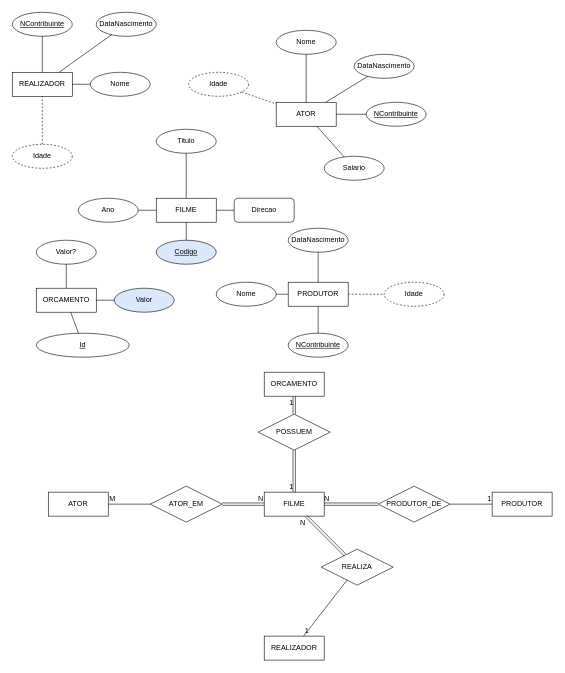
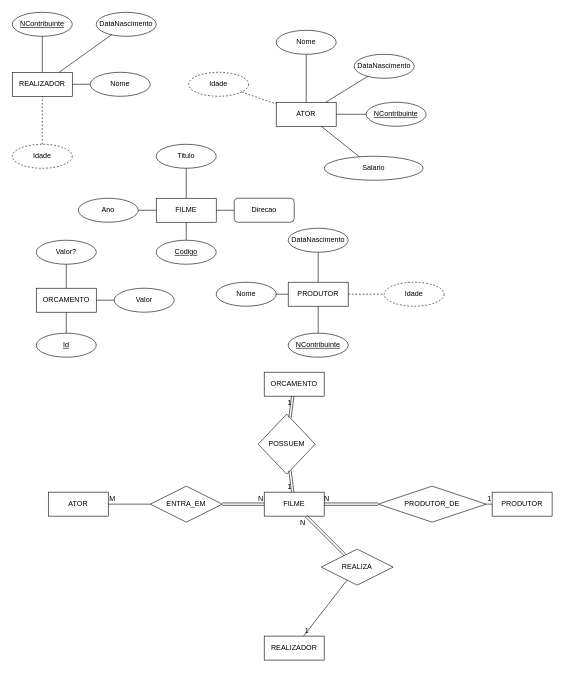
  <mxCell id="0" />
  <mxCell id="1" parent="0" />
  <mxCell id="2" value="FILME" style="whiteSpace=wrap;html=1;align=center;" vertex="1" parent="1"><mxGeometry x="260" y="330" width="100" height="40" as="geometry" /></mxCell>
  <mxCell id="3" value="ATOR" style="whiteSpace=wrap;html=1;align=center;" vertex="1" parent="1"><mxGeometry x="460" y="170" width="100" height="40" as="geometry" /></mxCell>
  <mxCell id="4" value="REALIZADOR" style="whiteSpace=wrap;html=1;align=center;" vertex="1" parent="1"><mxGeometry x="20" y="120" width="100" height="40" as="geometry" /></mxCell>
  <mxCell id="5" value="ORCAMENTO" style="whiteSpace=wrap;html=1;align=center;" vertex="1" parent="1"><mxGeometry x="60" y="480" width="100" height="40" as="geometry" /></mxCell>
  <mxCell id="6" value="PRODUTOR" style="whiteSpace=wrap;html=1;align=center;" vertex="1" parent="1"><mxGeometry x="480" y="470" width="100" height="40" as="geometry" /></mxCell>
- <mxCell id="7" value="Codigo" style="ellipse;whiteSpace=wrap;html=1;align=center;fontStyle=4;fillColor=#dae8fc;" vertex="1" parent="1"><mxGeometry x="260" y="400" width="100" height="40" as="geometry" /></mxCell>
+ <mxCell id="7" value="Codigo" style="ellipse;whiteSpace=wrap;html=1;align=center;fontStyle=4;" vertex="1" parent="1"><mxGeometry x="260" y="400" width="100" height="40" as="geometry" /></mxCell>
  <mxCell id="8" value="" style="endArrow=none;html=1;rounded=0;" edge="1" parent="1" source="7" target="2"><mxGeometry relative="1" as="geometry"><mxPoint x="230" y="360" as="sourcePoint" /><mxPoint x="390" y="360" as="targetPoint" /></mxGeometry></mxCell>
- <mxCell id="9" value="Titulo" style="ellipse;whiteSpace=wrap;html=1;align=center;" vertex="1" parent="1"><mxGeometry x="260" y="215" width="100" height="40" as="geometry" /></mxCell>
+ <mxCell id="9" value="Titulo" style="ellipse;whiteSpace=wrap;html=1;align=center;" vertex="1" parent="1"><mxGeometry x="260" y="240" width="100" height="40" as="geometry" /></mxCell>
  <mxCell id="10" value="" style="endArrow=none;html=1;rounded=0;" edge="1" parent="1" source="2" target="9"><mxGeometry relative="1" as="geometry"><mxPoint x="230" y="360" as="sourcePoint" /><mxPoint x="390" y="360" as="targetPoint" /></mxGeometry></mxCell>
  <mxCell id="11" value="Ano" style="ellipse;whiteSpace=wrap;html=1;align=center;" vertex="1" parent="1"><mxGeometry x="130" y="330" width="100" height="40" as="geometry" /></mxCell>
  <mxCell id="12" value="" style="endArrow=none;html=1;rounded=0;" edge="1" parent="1" source="11" target="2"><mxGeometry relative="1" as="geometry"><mxPoint x="230" y="360" as="sourcePoint" /><mxPoint x="390" y="360" as="targetPoint" /></mxGeometry></mxCell>
  <mxCell id="13" value="Direcao" style="whiteSpace=wrap;html=1;align=center;rounded=1;" vertex="1" parent="1"><mxGeometry x="390" y="330" width="100" height="40" as="geometry" /></mxCell>
  <mxCell id="14" value="" style="endArrow=none;html=1;rounded=0;" edge="1" parent="1" source="2" target="13"><mxGeometry relative="1" as="geometry"><mxPoint x="230" y="360" as="sourcePoint" /><mxPoint x="390" y="360" as="targetPoint" /></mxGeometry></mxCell>
  <mxCell id="15" value="NContribui&lt;span style=&quot;background-color: initial;&quot;&gt;nte&lt;/span&gt;" style="ellipse;whiteSpace=wrap;html=1;align=center;fontStyle=4;" vertex="1" parent="1"><mxGeometry x="480" y="555" width="100" height="40" as="geometry" /></mxCell>
  <mxCell id="16" value="NContribui&lt;span style=&quot;background-color: initial;&quot;&gt;nte&lt;/span&gt;" style="ellipse;whiteSpace=wrap;html=1;align=center;fontStyle=4;" vertex="1" parent="1"><mxGeometry x="610" y="170" width="100" height="40" as="geometry" /></mxCell>
  <mxCell id="17" value="NContribui&lt;span style=&quot;background-color: initial;&quot;&gt;nte&lt;/span&gt;" style="ellipse;whiteSpace=wrap;html=1;align=center;fontStyle=4;" vertex="1" parent="1"><mxGeometry x="20" y="20" width="100" height="40" as="geometry" /></mxCell>
  <mxCell id="18" value="" style="endArrow=none;html=1;rounded=0;" edge="1" parent="1" source="4" target="17"><mxGeometry relative="1" as="geometry"><mxPoint x="270" y="290" as="sourcePoint" /><mxPoint x="430" y="290" as="targetPoint" /></mxGeometry></mxCell>
  <mxCell id="19" value="" style="endArrow=none;html=1;rounded=0;" edge="1" parent="1" source="3" target="16"><mxGeometry relative="1" as="geometry"><mxPoint x="290" y="410" as="sourcePoint" /><mxPoint x="450" y="410" as="targetPoint" /></mxGeometry></mxCell>
  <mxCell id="20" value="" style="endArrow=none;html=1;rounded=0;" edge="1" parent="1" source="15" target="6"><mxGeometry relative="1" as="geometry"><mxPoint x="290" y="410" as="sourcePoint" /><mxPoint x="450" y="410" as="targetPoint" /></mxGeometry></mxCell>
- <mxCell id="21" value="Id" style="ellipse;whiteSpace=wrap;html=1;align=center;fontStyle=4;" vertex="1" parent="1"><mxGeometry x="60" y="555" width="155" height="40" as="geometry" /></mxCell>
+ <mxCell id="21" value="Id" style="ellipse;whiteSpace=wrap;html=1;align=center;fontStyle=4;" vertex="1" parent="1"><mxGeometry x="60" y="555" width="100" height="40" as="geometry" /></mxCell>
  <mxCell id="22" value="" style="endArrow=none;html=1;rounded=0;" edge="1" parent="1" source="5" target="21"><mxGeometry relative="1" as="geometry"><mxPoint x="290" y="410" as="sourcePoint" /><mxPoint x="450" y="410" as="targetPoint" /></mxGeometry></mxCell>
- <mxCell id="23" value="Valor" style="ellipse;whiteSpace=wrap;html=1;align=center;fillColor=#dae8fc;" vertex="1" parent="1"><mxGeometry x="190" y="480" width="100" height="40" as="geometry" /></mxCell>
+ <mxCell id="23" value="Valor" style="ellipse;whiteSpace=wrap;html=1;align=center;" vertex="1" parent="1"><mxGeometry x="190" y="480" width="100" height="40" as="geometry" /></mxCell>
  <mxCell id="24" value="Valor?" style="ellipse;whiteSpace=wrap;html=1;align=center;" vertex="1" parent="1"><mxGeometry x="60" y="400" width="100" height="40" as="geometry" /></mxCell>
  <mxCell id="25" value="" style="endArrow=none;html=1;rounded=0;" edge="1" parent="1" source="24" target="5"><mxGeometry relative="1" as="geometry"><mxPoint x="290" y="410" as="sourcePoint" /><mxPoint x="450" y="410" as="targetPoint" /></mxGeometry></mxCell>
  <mxCell id="26" value="" style="endArrow=none;html=1;rounded=0;" edge="1" parent="1" source="5" target="23"><mxGeometry relative="1" as="geometry"><mxPoint x="290" y="410" as="sourcePoint" /><mxPoint x="450" y="410" as="targetPoint" /></mxGeometry></mxCell>
  <mxCell id="27" value="Nome" style="ellipse;whiteSpace=wrap;html=1;align=center;" vertex="1" parent="1"><mxGeometry x="360" y="470" width="100" height="40" as="geometry" /></mxCell>
  <mxCell id="28" value="Nome" style="ellipse;whiteSpace=wrap;html=1;align=center;" vertex="1" parent="1"><mxGeometry x="460" y="50" width="100" height="40" as="geometry" /></mxCell>
  <mxCell id="29" value="Nome" style="ellipse;whiteSpace=wrap;html=1;align=center;" vertex="1" parent="1"><mxGeometry x="150" y="120" width="100" height="40" as="geometry" /></mxCell>
  <mxCell id="30" value="" style="endArrow=none;html=1;rounded=0;" edge="1" parent="1" source="4" target="29"><mxGeometry relative="1" as="geometry"><mxPoint x="290" y="410" as="sourcePoint" /><mxPoint x="450" y="410" as="targetPoint" /></mxGeometry></mxCell>
  <mxCell id="31" value="" style="endArrow=none;html=1;rounded=0;" edge="1" parent="1" source="28" target="3"><mxGeometry relative="1" as="geometry"><mxPoint x="290" y="410" as="sourcePoint" /><mxPoint x="450" y="410" as="targetPoint" /></mxGeometry></mxCell>
  <mxCell id="32" value="DataNascimento" style="ellipse;whiteSpace=wrap;html=1;align=center;" vertex="1" parent="1"><mxGeometry x="480" y="380" width="100" height="40" as="geometry" /></mxCell>
  <mxCell id="33" value="Idade" style="ellipse;whiteSpace=wrap;html=1;align=center;dashed=1;" vertex="1" parent="1"><mxGeometry x="640" y="470" width="100" height="40" as="geometry" /></mxCell>
  <mxCell id="34" value="Idade" style="ellipse;whiteSpace=wrap;html=1;align=center;dashed=1;" vertex="1" parent="1"><mxGeometry x="314" y="120" width="100" height="40" as="geometry" /></mxCell>
  <mxCell id="35" value="Idade" style="ellipse;whiteSpace=wrap;html=1;align=center;dashed=1;" vertex="1" parent="1"><mxGeometry x="20" y="240" width="100" height="40" as="geometry" /></mxCell>
  <mxCell id="36" value="DataNascimento" style="ellipse;whiteSpace=wrap;html=1;align=center;" vertex="1" parent="1"><mxGeometry x="590" y="90" width="100" height="40" as="geometry" /></mxCell>
  <mxCell id="37" value="DataNascimento" style="ellipse;whiteSpace=wrap;html=1;align=center;" vertex="1" parent="1"><mxGeometry x="160" y="20" width="100" height="40" as="geometry" /></mxCell>
  <mxCell id="38" value="" style="endArrow=none;html=1;rounded=0;" edge="1" parent="1" source="6" target="32"><mxGeometry relative="1" as="geometry"><mxPoint x="290" y="410" as="sourcePoint" /><mxPoint x="450" y="410" as="targetPoint" /></mxGeometry></mxCell>
  <mxCell id="39" value="" style="endArrow=none;html=1;rounded=0;" edge="1" parent="1" source="27" target="6"><mxGeometry relative="1" as="geometry"><mxPoint x="290" y="410" as="sourcePoint" /><mxPoint x="450" y="410" as="targetPoint" /></mxGeometry></mxCell>
  <mxCell id="40" value="" style="endArrow=none;html=1;rounded=0;dashed=1;" edge="1" parent="1" source="6" target="33"><mxGeometry relative="1" as="geometry"><mxPoint x="290" y="410" as="sourcePoint" /><mxPoint x="450" y="410" as="targetPoint" /></mxGeometry></mxCell>
  <mxCell id="41" value="" style="endArrow=none;html=1;rounded=0;" edge="1" parent="1" source="4" target="37"><mxGeometry relative="1" as="geometry"><mxPoint x="290" y="410" as="sourcePoint" /><mxPoint x="450" y="410" as="targetPoint" /></mxGeometry></mxCell>
  <mxCell id="42" value="" style="endArrow=none;html=1;rounded=0;dashed=1;" edge="1" parent="1" source="35" target="4"><mxGeometry relative="1" as="geometry"><mxPoint x="290" y="410" as="sourcePoint" /><mxPoint x="450" y="410" as="targetPoint" /></mxGeometry></mxCell>
  <mxCell id="43" value="" style="endArrow=none;html=1;rounded=0;dashed=1;" edge="1" parent="1" source="34" target="3"><mxGeometry relative="1" as="geometry"><mxPoint x="290" y="410" as="sourcePoint" /><mxPoint x="450" y="410" as="targetPoint" /></mxGeometry></mxCell>
  <mxCell id="44" value="" style="endArrow=none;html=1;rounded=0;" edge="1" parent="1" source="3" target="36"><mxGeometry relative="1" as="geometry"><mxPoint x="290" y="410" as="sourcePoint" /><mxPoint x="450" y="410" as="targetPoint" /></mxGeometry></mxCell>
- <mxCell id="45" value="Salario" style="ellipse;whiteSpace=wrap;html=1;align=center;" vertex="1" parent="1"><mxGeometry x="540" y="260" width="100" height="40" as="geometry" /></mxCell>
+ <mxCell id="45" value="Salario" style="ellipse;whiteSpace=wrap;html=1;align=center;" vertex="1" parent="1"><mxGeometry x="540" y="260" width="165" height="40" as="geometry" /></mxCell>
  <mxCell id="46" value="" style="endArrow=none;html=1;rounded=0;" edge="1" parent="1" source="3" target="45"><mxGeometry relative="1" as="geometry"><mxPoint x="290" y="410" as="sourcePoint" /><mxPoint x="450" y="410" as="targetPoint" /></mxGeometry></mxCell>
- <mxCell id="47" value="ATOR_EM" style="shape=rhombus;perimeter=rhombusPerimeter;whiteSpace=wrap;html=1;align=center;" vertex="1" parent="1"><mxGeometry x="250" y="810" width="120" height="60" as="geometry" /></mxCell>
+ <mxCell id="47" value="ENTRA_EM" style="shape=rhombus;perimeter=rhombusPerimeter;whiteSpace=wrap;html=1;align=center;" vertex="1" parent="1"><mxGeometry x="250" y="810" width="120" height="60" as="geometry" /></mxCell>
  <mxCell id="48" value="ATOR" style="whiteSpace=wrap;html=1;align=center;" vertex="1" parent="1"><mxGeometry x="80" y="820" width="100" height="40" as="geometry" /></mxCell>
  <mxCell id="49" value="FILME" style="whiteSpace=wrap;html=1;align=center;" vertex="1" parent="1"><mxGeometry x="440" y="820" width="100" height="40" as="geometry" /></mxCell>
  <mxCell id="50" value="" style="shape=link;html=1;rounded=0;" edge="1" parent="1" source="47" target="49"><mxGeometry relative="1" as="geometry"><mxPoint x="290" y="810" as="sourcePoint" /><mxPoint x="450" y="810" as="targetPoint" /></mxGeometry></mxCell>
  <mxCell id="51" value="N" style="resizable=0;html=1;whiteSpace=wrap;align=right;verticalAlign=bottom;" connectable="0" vertex="1" parent="50"><mxGeometry x="1" relative="1" as="geometry" /></mxCell>
  <mxCell id="52" value="" style="endArrow=none;html=1;rounded=0;" edge="1" parent="1" source="48" target="47"><mxGeometry relative="1" as="geometry"><mxPoint x="290" y="810" as="sourcePoint" /><mxPoint x="450" y="810" as="targetPoint" /></mxGeometry></mxCell>
  <mxCell id="53" value="M" style="resizable=0;html=1;whiteSpace=wrap;align=left;verticalAlign=bottom;" connectable="0" vertex="1" parent="52"><mxGeometry x="-1" relative="1" as="geometry" /></mxCell>
  <mxCell id="54" value="REALIZA" style="shape=rhombus;perimeter=rhombusPerimeter;whiteSpace=wrap;html=1;align=center;" vertex="1" parent="1"><mxGeometry x="535" y="915" width="120" height="60" as="geometry" /></mxCell>
  <mxCell id="55" value="REALIZADOR" style="whiteSpace=wrap;html=1;align=center;" vertex="1" parent="1"><mxGeometry x="440" y="1060" width="100" height="40" as="geometry" /></mxCell>
  <mxCell id="56" value="" style="endArrow=none;html=1;rounded=0;" edge="1" parent="1" source="55" target="54"><mxGeometry relative="1" as="geometry"><mxPoint x="290" y="960" as="sourcePoint" /><mxPoint x="450" y="960" as="targetPoint" /></mxGeometry></mxCell>
  <mxCell id="57" value="1" style="resizable=0;html=1;whiteSpace=wrap;align=left;verticalAlign=bottom;" connectable="0" vertex="1" parent="56"><mxGeometry x="-1" relative="1" as="geometry" /></mxCell>
  <mxCell id="58" value="" style="shape=link;html=1;rounded=0;" edge="1" parent="1" source="54" target="49"><mxGeometry relative="1" as="geometry"><mxPoint x="290" y="810" as="sourcePoint" /><mxPoint x="450" y="810" as="targetPoint" /></mxGeometry></mxCell>
  <mxCell id="59" value="N" style="resizable=0;html=1;whiteSpace=wrap;align=right;verticalAlign=bottom;" connectable="0" vertex="1" parent="58"><mxGeometry x="1" relative="1" as="geometry"><mxPoint y="20" as="offset" /></mxGeometry></mxCell>
- <mxCell id="60" value="PRODUTOR_DE" style="shape=rhombus;perimeter=rhombusPerimeter;whiteSpace=wrap;html=1;align=center;" vertex="1" parent="1"><mxGeometry x="630" y="810" width="120" height="60" as="geometry" /></mxCell>
+ <mxCell id="60" value="PRODUTOR_DE" style="shape=rhombus;perimeter=rhombusPerimeter;whiteSpace=wrap;html=1;align=center;" vertex="1" parent="1"><mxGeometry x="630" y="810" width="180" height="60" as="geometry" /></mxCell>
  <mxCell id="61" value="PRODUTOR" style="whiteSpace=wrap;html=1;align=center;" vertex="1" parent="1"><mxGeometry x="820" y="820" width="100" height="40" as="geometry" /></mxCell>
  <mxCell id="62" value="" style="shape=link;html=1;rounded=0;" edge="1" parent="1" source="60" target="49"><mxGeometry relative="1" as="geometry"><mxPoint x="670" y="780" as="sourcePoint" /><mxPoint x="830" y="780" as="targetPoint" /></mxGeometry></mxCell>
  <mxCell id="63" value="N" style="resizable=0;html=1;whiteSpace=wrap;align=right;verticalAlign=bottom;" connectable="0" vertex="1" parent="62"><mxGeometry x="1" relative="1" as="geometry"><mxPoint x="10" as="offset" /></mxGeometry></mxCell>
  <mxCell id="64" value="" style="endArrow=none;html=1;rounded=0;" edge="1" parent="1" source="60" target="61"><mxGeometry relative="1" as="geometry"><mxPoint x="670" y="610" as="sourcePoint" /><mxPoint x="830" y="610" as="targetPoint" /></mxGeometry></mxCell>
  <mxCell id="65" value="1" style="resizable=0;html=1;whiteSpace=wrap;align=right;verticalAlign=bottom;" connectable="0" vertex="1" parent="64"><mxGeometry x="1" relative="1" as="geometry" /></mxCell>
- <mxCell id="66" value="POSSUEM" style="shape=rhombus;perimeter=rhombusPerimeter;whiteSpace=wrap;html=1;align=center;" vertex="1" parent="1"><mxGeometry x="430" y="690" width="120" height="60" as="geometry" /></mxCell>
+ <mxCell id="66" value="POSSUEM" style="shape=rhombus;perimeter=rhombusPerimeter;whiteSpace=wrap;html=1;align=center;" vertex="1" parent="1"><mxGeometry x="430" y="690" width="95" height="100" as="geometry" /></mxCell>
  <mxCell id="67" value="ORCAMENTO" style="whiteSpace=wrap;html=1;align=center;" vertex="1" parent="1"><mxGeometry x="440" y="620" width="100" height="40" as="geometry" /></mxCell>
  <mxCell id="68" value="" style="shape=link;html=1;rounded=0;" edge="1" parent="1" source="66" target="49"><mxGeometry relative="1" as="geometry"><mxPoint x="500" y="500" as="sourcePoint" /><mxPoint x="660" y="500" as="targetPoint" /></mxGeometry></mxCell>
  <mxCell id="69" value="1" style="resizable=0;html=1;whiteSpace=wrap;align=right;verticalAlign=bottom;" connectable="0" vertex="1" parent="68"><mxGeometry x="1" relative="1" as="geometry" /></mxCell>
  <mxCell id="70" value="" style="shape=link;html=1;rounded=0;" edge="1" parent="1" source="66" target="67"><mxGeometry relative="1" as="geometry"><mxPoint x="500" y="500" as="sourcePoint" /><mxPoint x="660" y="500" as="targetPoint" /></mxGeometry></mxCell>
  <mxCell id="71" value="1" style="resizable=0;html=1;whiteSpace=wrap;align=right;verticalAlign=bottom;" connectable="0" vertex="1" parent="70"><mxGeometry x="1" relative="1" as="geometry"><mxPoint y="20" as="offset" /></mxGeometry></mxCell>
